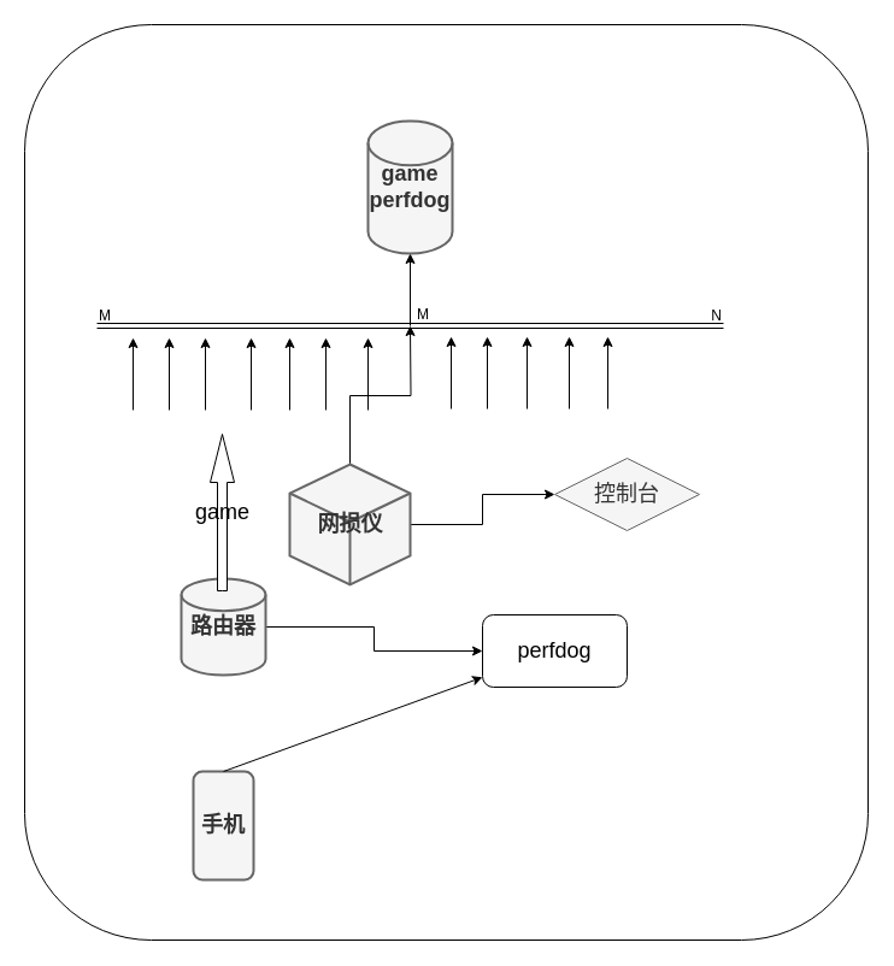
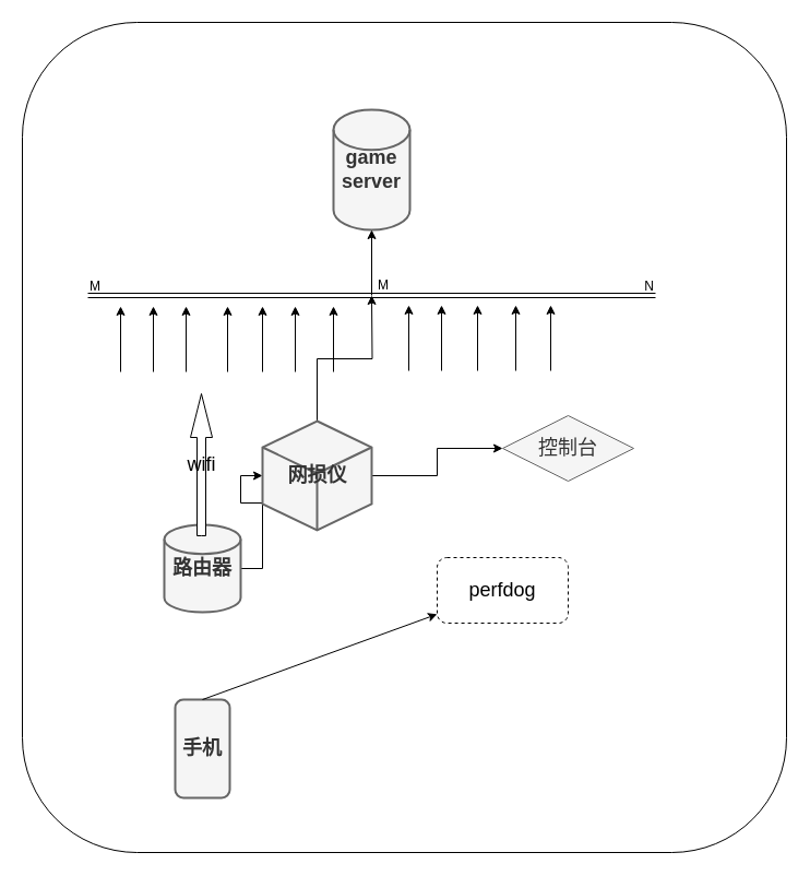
  <mxCell id="0" />
  <mxCell id="1" parent="0" />
  <mxCell id="2" value="" style="rounded=1;whiteSpace=wrap;html=1;" vertex="1" parent="1"><mxGeometry x="20" y="20" width="700" height="760" as="geometry" /></mxCell>
- <mxCell id="3" style="edgeStyle=orthogonalEdgeStyle;rounded=0;orthogonalLoop=1;jettySize=auto;html=1;" edge="1" parent="1" source="4" target="30"><mxGeometry relative="1" as="geometry" /></mxCell>
+ <mxCell id="3" style="edgeStyle=orthogonalEdgeStyle;rounded=0;orthogonalLoop=1;jettySize=auto;html=1;" edge="1" parent="1" source="4" target="7"><mxGeometry relative="1" as="geometry" /></mxCell>
  <mxCell id="4" value="&lt;font style=&quot;font-size: 18px;&quot;&gt;&lt;b&gt;路由器&lt;/b&gt;&lt;/font&gt;" style="strokeWidth=2;html=1;shape=mxgraph.flowchart.database;whiteSpace=wrap;fillColor=#f5f5f5;fontColor=#333333;strokeColor=#666666;" vertex="1" parent="1"><mxGeometry x="150" y="480" width="70" height="80" as="geometry" /></mxCell>
  <mxCell id="5" style="edgeStyle=orthogonalEdgeStyle;rounded=0;orthogonalLoop=1;jettySize=auto;html=1;" edge="1" parent="1" source="7"><mxGeometry relative="1" as="geometry"><mxPoint x="340" y="270" as="targetPoint" /></mxGeometry></mxCell>
  <mxCell id="6" style="edgeStyle=orthogonalEdgeStyle;rounded=0;orthogonalLoop=1;jettySize=auto;html=1;" edge="1" parent="1" source="7" target="16"><mxGeometry relative="1" as="geometry" /></mxCell>
  <mxCell id="7" value="&lt;font style=&quot;font-size: 18px;&quot;&gt;&lt;b&gt;网损仪&lt;/b&gt;&lt;/font&gt;" style="html=1;shape=mxgraph.basic.isocube;isoAngle=15;strokeWidth=2;fillColor=#f5f5f5;strokeColor=#666666;fontColor=#333333;" vertex="1" parent="1"><mxGeometry x="240" y="385" width="100" height="100" as="geometry" /></mxCell>
  <mxCell id="8" value="&lt;font style=&quot;font-size: 18px;&quot;&gt;&lt;b&gt;手机&lt;br&gt;&lt;/b&gt;&lt;/font&gt;" style="rounded=1;whiteSpace=wrap;html=1;strokeWidth=2;fillColor=#f5f5f5;fontColor=#333333;strokeColor=#666666;" vertex="1" parent="1"><mxGeometry x="160" y="640" width="50" height="90" as="geometry" /></mxCell>
  <mxCell id="9" value="" style="endArrow=classic;html=1;rounded=0;exitX=0.5;exitY=0;exitDx=0;exitDy=0;" edge="1" parent="1" source="8" target="30"><mxGeometry width="50" height="50" relative="1" as="geometry"><mxPoint x="400" y="480" as="sourcePoint" /><mxPoint x="450" y="430" as="targetPoint" /></mxGeometry></mxCell>
- <mxCell id="10" value="&lt;font style=&quot;font-size: 18px;&quot;&gt;game&lt;/font&gt;" style="html=1;shadow=0;dashed=0;align=center;verticalAlign=middle;shape=mxgraph.arrows2.arrow;dy=0.6;dx=40;direction=north;notch=0;" vertex="1" parent="1"><mxGeometry x="174" y="360" width="20" height="130" as="geometry" /></mxCell>
+ <mxCell id="10" value="&lt;font style=&quot;font-size: 18px;&quot;&gt;wifi&lt;/font&gt;" style="html=1;shadow=0;dashed=0;align=center;verticalAlign=middle;shape=mxgraph.arrows2.arrow;dy=0.6;dx=40;direction=north;notch=0;" vertex="1" parent="1"><mxGeometry x="174" y="360" width="20" height="130" as="geometry" /></mxCell>
  <mxCell id="11" value="" style="shape=link;html=1;rounded=0;" edge="1" parent="1"><mxGeometry relative="1" as="geometry"><mxPoint x="80" y="270" as="sourcePoint" /><mxPoint x="600" y="270" as="targetPoint" /></mxGeometry></mxCell>
  <mxCell id="12" value="M" style="resizable=0;html=1;whiteSpace=wrap;align=left;verticalAlign=bottom;" connectable="0" vertex="1" parent="11"><mxGeometry x="-1" relative="1" as="geometry" /></mxCell>
  <mxCell id="13" value="N" style="resizable=0;html=1;whiteSpace=wrap;align=right;verticalAlign=bottom;" connectable="0" vertex="1" parent="11"><mxGeometry x="1" relative="1" as="geometry" /></mxCell>
- <mxCell id="14" value="&lt;font style=&quot;font-size: 18px;&quot;&gt;&lt;b&gt;game perfdog&lt;/b&gt;&lt;/font&gt;" style="strokeWidth=2;html=1;shape=mxgraph.flowchart.database;whiteSpace=wrap;fillColor=#f5f5f5;fontColor=#333333;strokeColor=#666666;" vertex="1" parent="1"><mxGeometry x="305" y="100" width="70" height="110" as="geometry" /></mxCell>
+ <mxCell id="14" value="&lt;font style=&quot;font-size: 18px;&quot;&gt;&lt;b&gt;game server&lt;/b&gt;&lt;/font&gt;" style="strokeWidth=2;html=1;shape=mxgraph.flowchart.database;whiteSpace=wrap;fillColor=#f5f5f5;fontColor=#333333;strokeColor=#666666;" vertex="1" parent="1"><mxGeometry x="305" y="100" width="70" height="110" as="geometry" /></mxCell>
  <mxCell id="15" value="" style="endArrow=classic;html=1;rounded=0;entryX=0.5;entryY=1;entryDx=0;entryDy=0;entryPerimeter=0;" edge="1" parent="1" target="14"><mxGeometry width="50" height="50" relative="1" as="geometry"><mxPoint x="340" y="270" as="sourcePoint" /><mxPoint x="450" y="430" as="targetPoint" /></mxGeometry></mxCell>
  <mxCell id="16" value="&lt;font style=&quot;font-size: 18px;&quot;&gt;控制台&lt;/font&gt;" style="rhombus;whiteSpace=wrap;html=1;fillColor=#f5f5f5;fontColor=#333333;strokeColor=#666666;" vertex="1" parent="1"><mxGeometry x="460" y="380" width="120" height="60" as="geometry" /></mxCell>
  <mxCell id="17" value="" style="endArrow=classic;html=1;rounded=0;" edge="1" parent="1"><mxGeometry width="50" height="50" relative="1" as="geometry"><mxPoint x="110" y="340" as="sourcePoint" /><mxPoint x="110" y="280" as="targetPoint" /></mxGeometry></mxCell>
  <mxCell id="18" value="" style="endArrow=classic;html=1;rounded=0;" edge="1" parent="1"><mxGeometry width="50" height="50" relative="1" as="geometry"><mxPoint x="240" y="340" as="sourcePoint" /><mxPoint x="240" y="280" as="targetPoint" /></mxGeometry></mxCell>
  <mxCell id="19" value="" style="endArrow=classic;html=1;rounded=0;" edge="1" parent="1"><mxGeometry width="50" height="50" relative="1" as="geometry"><mxPoint x="140" y="340" as="sourcePoint" /><mxPoint x="140" y="280" as="targetPoint" /></mxGeometry></mxCell>
  <mxCell id="20" value="" style="endArrow=classic;html=1;rounded=0;" edge="1" parent="1"><mxGeometry width="50" height="50" relative="1" as="geometry"><mxPoint x="170" y="340" as="sourcePoint" /><mxPoint x="170" y="280" as="targetPoint" /></mxGeometry></mxCell>
  <mxCell id="21" value="" style="endArrow=classic;html=1;rounded=0;" edge="1" parent="1"><mxGeometry width="50" height="50" relative="1" as="geometry"><mxPoint x="208" y="340" as="sourcePoint" /><mxPoint x="208" y="280" as="targetPoint" /></mxGeometry></mxCell>
  <mxCell id="22" value="M" style="resizable=0;html=1;whiteSpace=wrap;align=left;verticalAlign=bottom;" connectable="0" vertex="1" parent="1"><mxGeometry x="344" y="269" as="geometry" /></mxCell>
  <mxCell id="23" value="" style="endArrow=classic;html=1;rounded=0;" edge="1" parent="1"><mxGeometry width="50" height="50" relative="1" as="geometry"><mxPoint x="374" y="339" as="sourcePoint" /><mxPoint x="374" y="279" as="targetPoint" /></mxGeometry></mxCell>
  <mxCell id="24" value="" style="endArrow=classic;html=1;rounded=0;" edge="1" parent="1"><mxGeometry width="50" height="50" relative="1" as="geometry"><mxPoint x="504" y="339" as="sourcePoint" /><mxPoint x="504" y="279" as="targetPoint" /></mxGeometry></mxCell>
  <mxCell id="25" value="" style="endArrow=classic;html=1;rounded=0;" edge="1" parent="1"><mxGeometry width="50" height="50" relative="1" as="geometry"><mxPoint x="404" y="339" as="sourcePoint" /><mxPoint x="404" y="279" as="targetPoint" /></mxGeometry></mxCell>
  <mxCell id="26" value="" style="endArrow=classic;html=1;rounded=0;" edge="1" parent="1"><mxGeometry width="50" height="50" relative="1" as="geometry"><mxPoint x="437" y="339" as="sourcePoint" /><mxPoint x="437" y="279" as="targetPoint" /></mxGeometry></mxCell>
  <mxCell id="27" value="" style="endArrow=classic;html=1;rounded=0;" edge="1" parent="1"><mxGeometry width="50" height="50" relative="1" as="geometry"><mxPoint x="472" y="339" as="sourcePoint" /><mxPoint x="472" y="279" as="targetPoint" /></mxGeometry></mxCell>
  <mxCell id="28" value="" style="endArrow=classic;html=1;rounded=0;" edge="1" parent="1"><mxGeometry width="50" height="50" relative="1" as="geometry"><mxPoint x="270" y="340" as="sourcePoint" /><mxPoint x="270" y="280" as="targetPoint" /></mxGeometry></mxCell>
  <mxCell id="29" value="" style="endArrow=classic;html=1;rounded=0;" edge="1" parent="1"><mxGeometry width="50" height="50" relative="1" as="geometry"><mxPoint x="305" y="340" as="sourcePoint" /><mxPoint x="305" y="280" as="targetPoint" /></mxGeometry></mxCell>
- <mxCell id="30" value="&lt;font style=&quot;font-size: 18px;&quot;&gt;perfdog&lt;/font&gt;" style="rounded=1;whiteSpace=wrap;html=1;" vertex="1" parent="1"><mxGeometry x="400" y="510" width="120" height="60" as="geometry" /></mxCell>
+ <mxCell id="30" value="&lt;font style=&quot;font-size: 18px;&quot;&gt;perfdog&lt;/font&gt;" style="rounded=1;whiteSpace=wrap;html=1;dashed=1;" vertex="1" parent="1"><mxGeometry x="400" y="510" width="120" height="60" as="geometry" /></mxCell>
